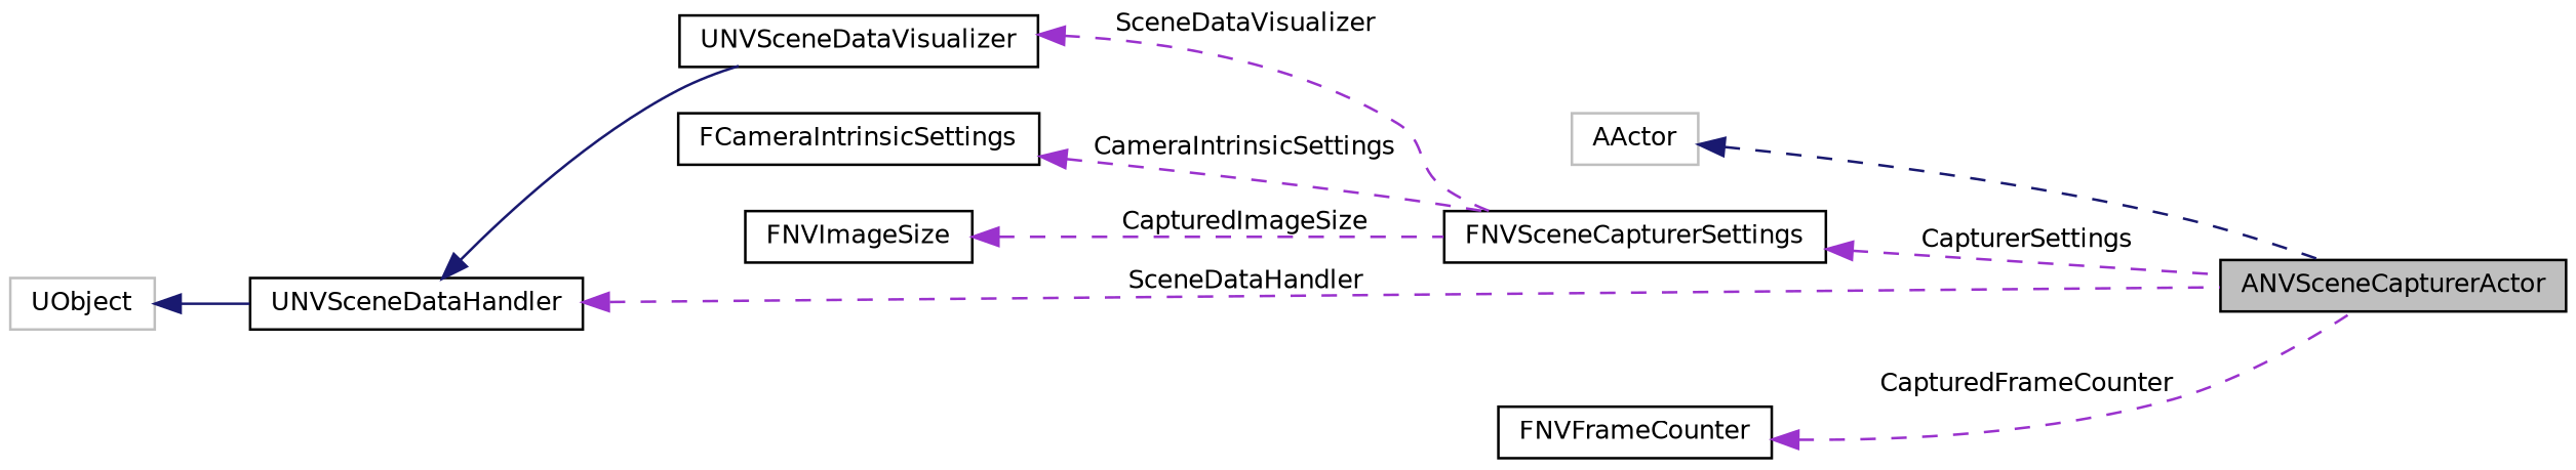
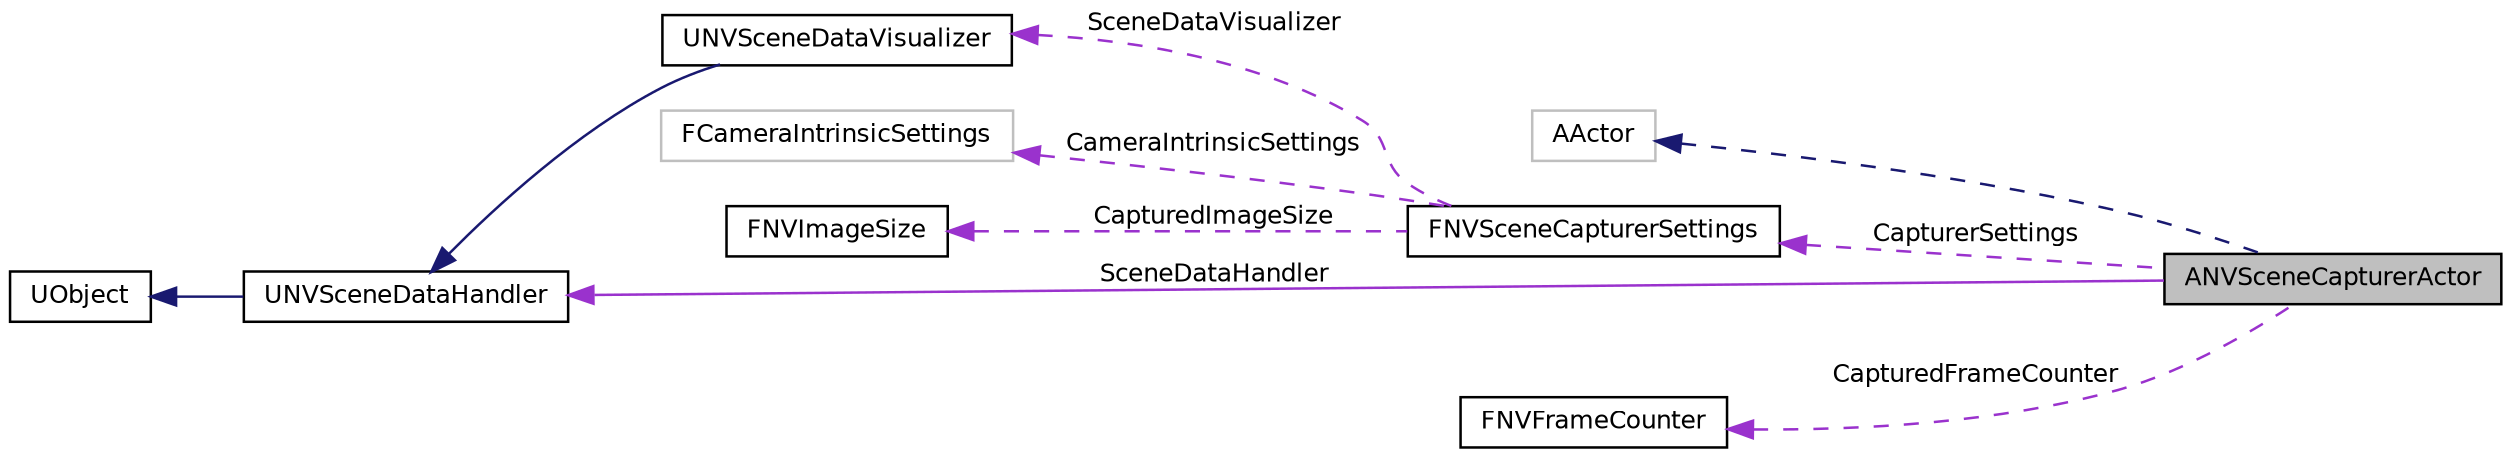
  digraph {
    rankdir=LR
    node [color=black fillcolor=white fontname=Helvetica fontsize=10 shape=record style=filled]
    edge [color=darkorchid3 dir=back fontname=Helvetica fontsize=10 labelfontname=Helvetica labelfontsize=10 style=dashed]
    n1 [fillcolor=grey75 fontcolor=black height=0.2 label=ANVSceneCapturerActor width=0.4]
    n2 [color=grey75 height=0.2 label=AActor width=0.4]
    n3 [height=0.2 label=FNVSceneCapturerSettings width=0.4]
-   n4 [height=0.2 label=FCameraIntrinsicSettings width=0.4]
+   n4 [color=grey75 height=0.2 label=FCameraIntrinsicSettings width=0.4]
    n5 [height=0.2 label=FNVImageSize width=0.4]
    n6 [height=0.2 label=UNVSceneDataVisualizer width=0.4]
    n7 [height=0.2 label=UNVSceneDataHandler width=0.4]
-   n8 [color=grey75 height=0.2 label=UObject width=0.4]
+   n8 [height=0.2 label=UObject width=0.4]
    n9 [height=0.2 label=FNVFrameCounter width=0.4]
    n2 -> n1 [color=midnightblue]
    n3 -> n1 [label=" CapturerSettings"]
    n4 -> n3 [label=" CameraIntrinsicSettings"]
    n5 -> n3 [label=" CapturedImageSize"]
    n6 -> n3 [label=" SceneDataVisualizer"]
-   n7 -> n1 [label=" SceneDataHandler"]
+   n7 -> n1 [label=" SceneDataHandler" style=solid]
    n7 -> n6 [color=midnightblue style=solid]
    n8 -> n7 [color=midnightblue style=solid]
    n9 -> n1 [label=" CapturedFrameCounter"]
  }
